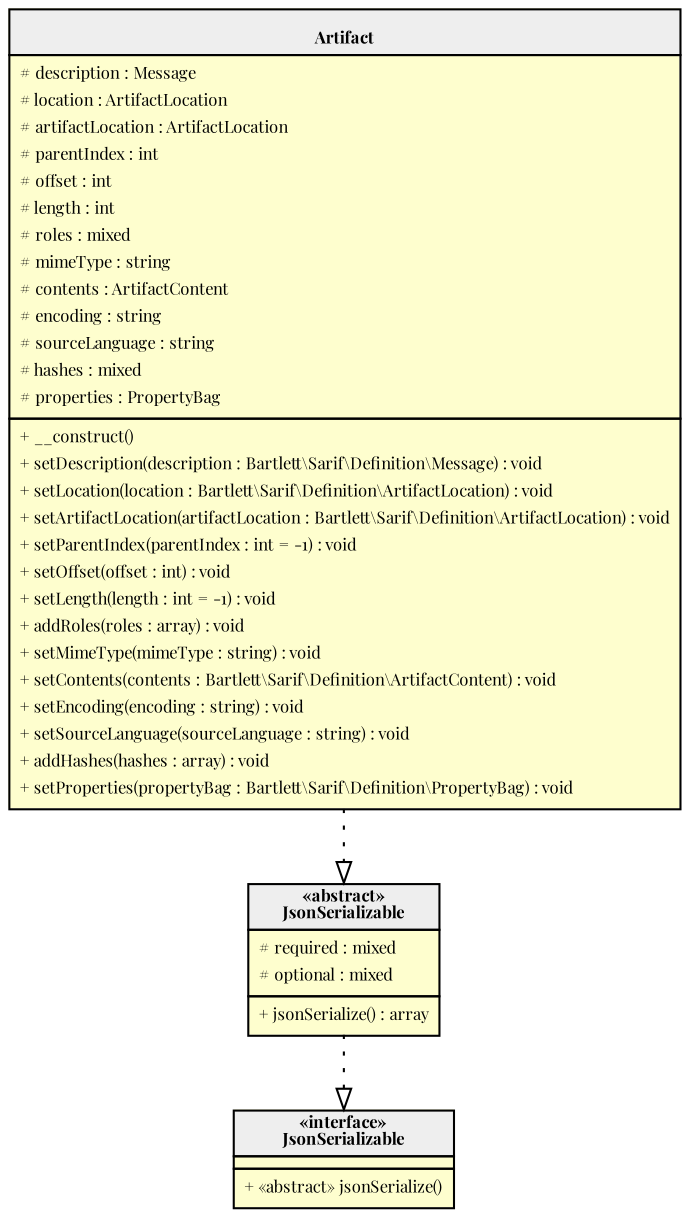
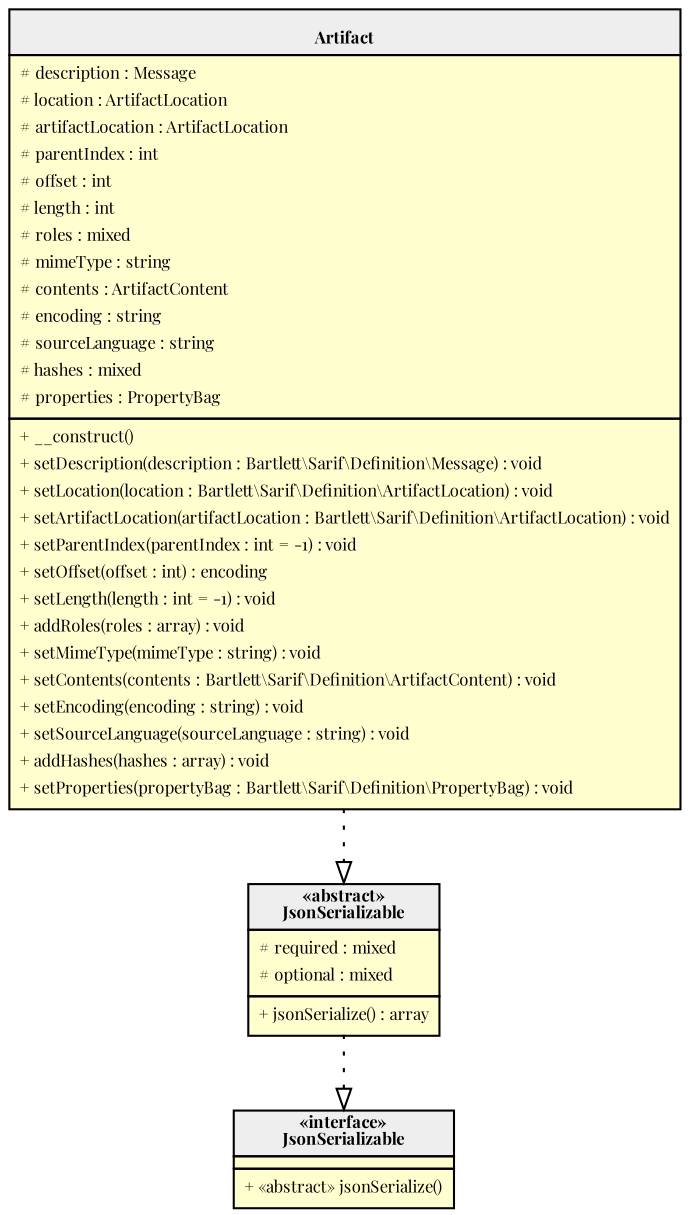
  digraph {
    rankdir=TB
    fontname="Playfair Display"
    node [fillcolor="#FEFECE" fontname="Playfair Display" fontsize=8 margin=0 shape=none style=filled]
    edge [arrowhead=empty fontname="Playfair Display" fontsize=8 style=dotted]
    n1 [label=< <table cellspacing="0" border="0" cellborder="1">     <tr><td bgcolor="#eeeeee"><b>«abstract»<br/>JsonSerializable</b></td></tr>     <tr><td><table border="0" cellspacing="0" cellpadding="2">     <tr><td align="left"># required : mixed</td></tr>     <tr><td align="left"># optional : mixed</td></tr> </table></td></tr>     <tr><td><table border="0" cellspacing="0" cellpadding="2">     <tr><td align="left">+ jsonSerialize() : array</td></tr> </table></td></tr> </table>>]
-   n2 [label=< <table cellspacing="0" border="0" cellborder="1">     <tr><td bgcolor="#eeeeee"><b><br/>Artifact</b></td></tr>     <tr><td><table border="0" cellspacing="0" cellpadding="2">     <tr><td align="left"># description : Message</td></tr>     <tr><td align="left"># location : ArtifactLocation</td></tr>     <tr><td align="left"># artifactLocation : ArtifactLocation</td></tr>     <tr><td align="left"># parentIndex : int</td></tr>     <tr><td align="left"># offset : int</td></tr>     <tr><td align="left"># length : int</td></tr>     <tr><td align="left"># roles : mixed</td></tr>     <tr><td align="left"># mimeType : string</td></tr>     <tr><td align="left"># contents : ArtifactContent</td></tr>     <tr><td align="left"># encoding : string</td></tr>     <tr><td align="left"># sourceLanguage : string</td></tr>     <tr><td align="left"># hashes : mixed</td></tr>     <tr><td align="left"># properties : PropertyBag</td></tr> </table></td></tr>     <tr><td><table border="0" cellspacing="0" cellpadding="2">     <tr><td align="left">+ __construct()</td></tr>     <tr><td align="left">+ setDescription(description : Bartlett\\Sarif\\Definition\\Message) : void</td></tr>     <tr><td align="left">+ setLocation(location : Bartlett\\Sarif\\Definition\\ArtifactLocation) : void</td></tr>     <tr><td align="left">+ setArtifactLocation(artifactLocation : Bartlett\\Sarif\\Definition\\ArtifactLocation) : void</td></tr>     <tr><td align="left">+ setParentIndex(parentIndex : int = -1) : void</td></tr>     <tr><td align="left">+ setOffset(offset : int) : void</td></tr>     <tr><td align="left">+ setLength(length : int = -1) : void</td></tr>     <tr><td align="left">+ addRoles(roles : array) : void</td></tr>     <tr><td align="left">+ setMimeType(mimeType : string) : void</td></tr>     <tr><td align="left">+ setContents(contents : Bartlett\\Sarif\\Definition\\ArtifactContent) : void</td></tr>     <tr><td align="left">+ setEncoding(encoding : string) : void</td></tr>     <tr><td align="left">+ setSourceLanguage(sourceLanguage : string) : void</td></tr>     <tr><td align="left">+ addHashes(hashes : array) : void</td></tr>     <tr><td align="left">+ setProperties(propertyBag : Bartlett\\Sarif\\Definition\\PropertyBag) : void</td></tr> </table></td></tr> </table>>]
+   n2 [label=< <table cellspacing="0" border="0" cellborder="1">     <tr><td bgcolor="#eeeeee"><b><br/>Artifact</b></td></tr>     <tr><td><table border="0" cellspacing="0" cellpadding="2">     <tr><td align="left"># description : Message</td></tr>     <tr><td align="left"># location : ArtifactLocation</td></tr>     <tr><td align="left"># artifactLocation : ArtifactLocation</td></tr>     <tr><td align="left"># parentIndex : int</td></tr>     <tr><td align="left"># offset : int</td></tr>     <tr><td align="left"># length : int</td></tr>     <tr><td align="left"># roles : mixed</td></tr>     <tr><td align="left"># mimeType : string</td></tr>     <tr><td align="left"># contents : ArtifactContent</td></tr>     <tr><td align="left"># encoding : string</td></tr>     <tr><td align="left"># sourceLanguage : string</td></tr>     <tr><td align="left"># hashes : mixed</td></tr>     <tr><td align="left"># properties : PropertyBag</td></tr> </table></td></tr>     <tr><td><table border="0" cellspacing="0" cellpadding="2">     <tr><td align="left">+ __construct()</td></tr>     <tr><td align="left">+ setDescription(description : Bartlett\\Sarif\\Definition\\Message) : void</td></tr>     <tr><td align="left">+ setLocation(location : Bartlett\\Sarif\\Definition\\ArtifactLocation) : void</td></tr>     <tr><td align="left">+ setArtifactLocation(artifactLocation : Bartlett\\Sarif\\Definition\\ArtifactLocation) : void</td></tr>     <tr><td align="left">+ setParentIndex(parentIndex : int = -1) : void</td></tr>     <tr><td align="left">+ setOffset(offset : int) : encoding</td></tr>     <tr><td align="left">+ setLength(length : int = -1) : void</td></tr>     <tr><td align="left">+ addRoles(roles : array) : void</td></tr>     <tr><td align="left">+ setMimeType(mimeType : string) : void</td></tr>     <tr><td align="left">+ setContents(contents : Bartlett\\Sarif\\Definition\\ArtifactContent) : void</td></tr>     <tr><td align="left">+ setEncoding(encoding : string) : void</td></tr>     <tr><td align="left">+ setSourceLanguage(sourceLanguage : string) : void</td></tr>     <tr><td align="left">+ addHashes(hashes : array) : void</td></tr>     <tr><td align="left">+ setProperties(propertyBag : Bartlett\\Sarif\\Definition\\PropertyBag) : void</td></tr> </table></td></tr> </table>>]
    n3 [label=< <table cellspacing="0" border="0" cellborder="1">     <tr><td bgcolor="#eeeeee"><b>«interface»<br/>JsonSerializable</b></td></tr>     <tr><td></td></tr>     <tr><td><table border="0" cellspacing="0" cellpadding="2">     <tr><td align="left">+ «abstract» jsonSerialize()</td></tr> </table></td></tr> </table>>]
    subgraph sub_1 {
      bgcolor=Bisque
      label="Bartlett\\Sarif\\Internal"
      n1
    }
    subgraph sub_2 {
      bgcolor=BurlyWood
      label="Bartlett\\Sarif\\Definition"
      n2
    }
    subgraph sub_3 {
      label=0
      n3
    }
    n1 -> n3
    n2 -> n1
  }
